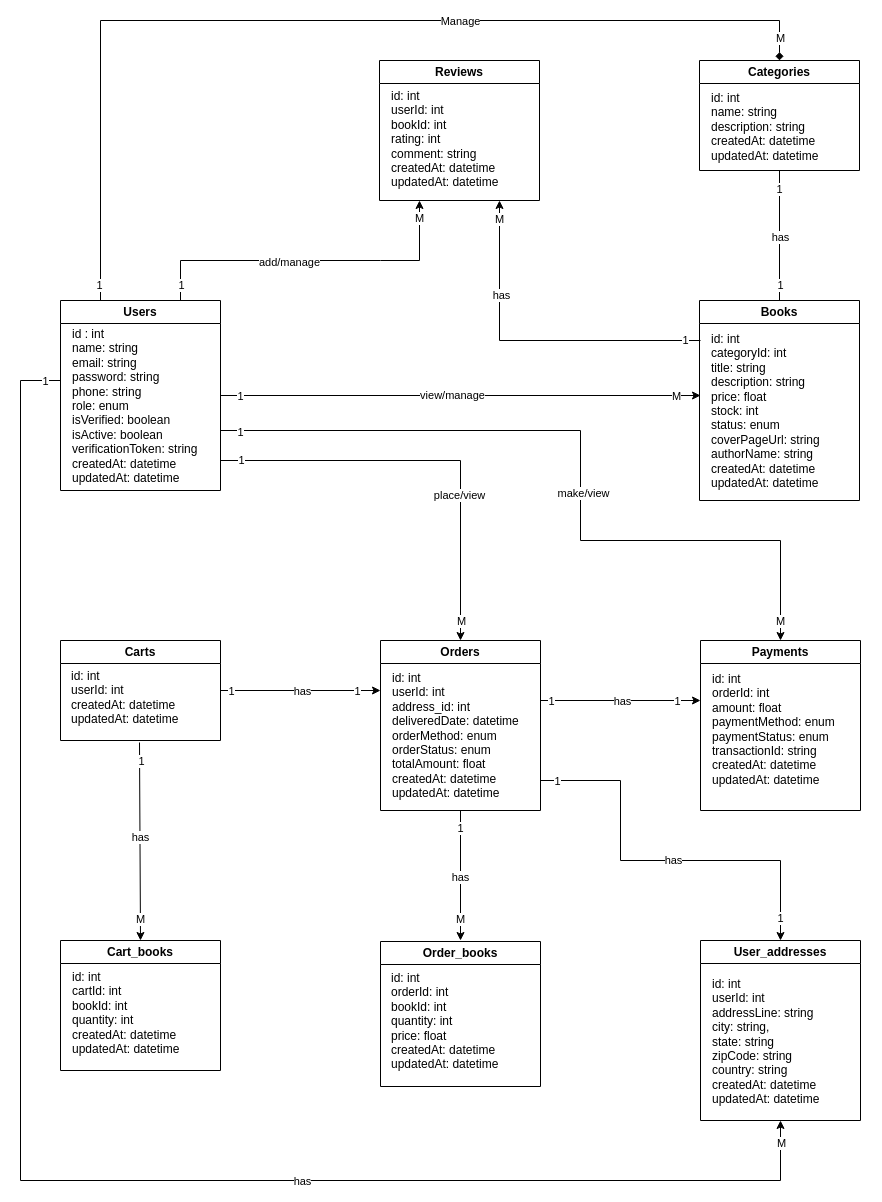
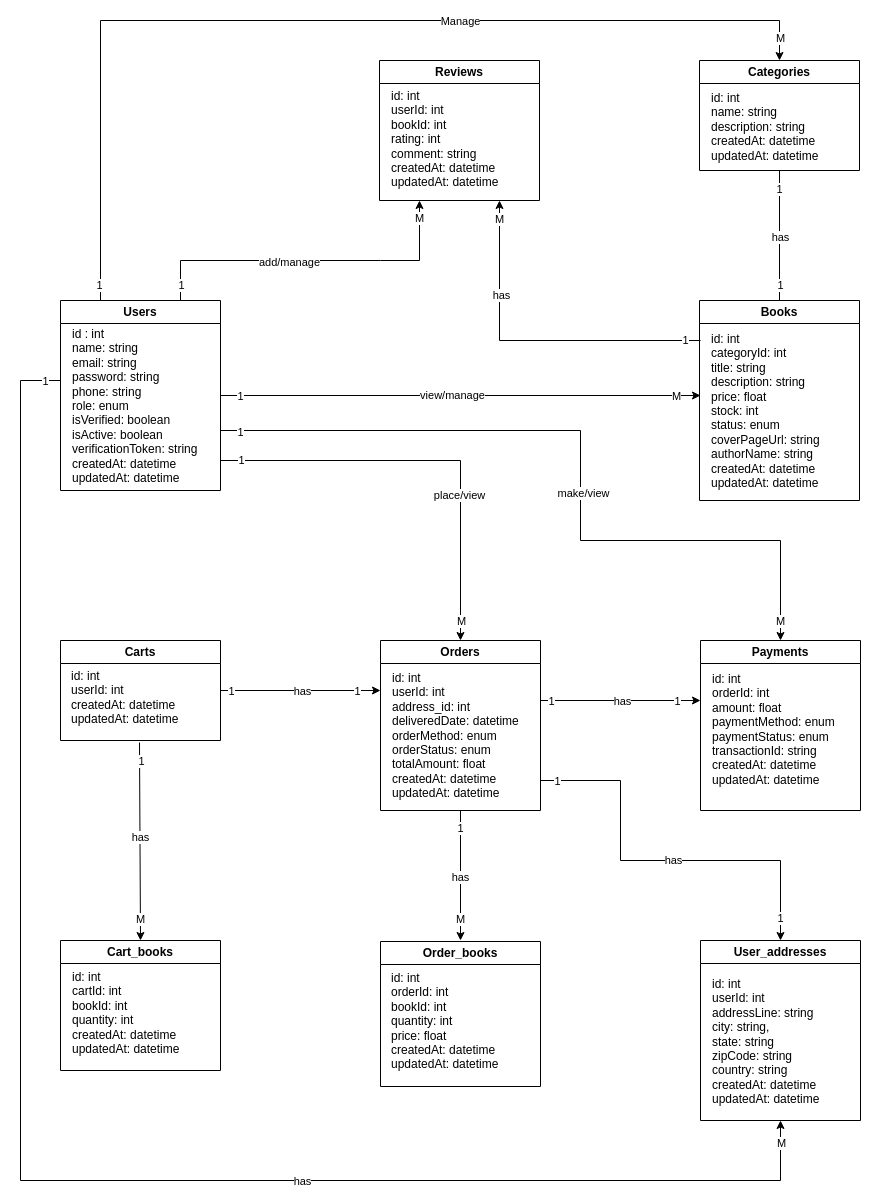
  <mxCell id="0" />
  <mxCell id="1" parent="0" />
  <mxCell id="2" value="Categories" style="swimlane;whiteSpace=wrap;html=1;" parent="1" vertex="1"><mxGeometry x="699" y="60" width="160" height="110" as="geometry" /></mxCell>
  <mxCell id="3" value="id: int&lt;br&gt;    name: string&lt;br&gt;description: string&lt;br&gt;createdAt: datetime&lt;br style=&quot;border-color: var(--border-color);&quot;&gt;updatedAt: datetime" style="text;whiteSpace=wrap;html=1;" parent="2" vertex="1"><mxGeometry x="10" y="24" width="130" height="66" as="geometry" /></mxCell>
  <mxCell id="4" value="Cart_books" style="swimlane;whiteSpace=wrap;html=1;" parent="1" vertex="1"><mxGeometry x="60" y="940" width="160" height="130" as="geometry" /></mxCell>
  <mxCell id="5" value="id: int&amp;nbsp;&lt;br&gt;    cartId: int&amp;nbsp;&lt;br&gt;    bookId: int&lt;br&gt;    quantity: int&lt;br&gt;createdAt: datetime&lt;br style=&quot;border-color: var(--border-color);&quot;&gt;updatedAt: datetime" style="text;whiteSpace=wrap;html=1;" parent="4" vertex="1"><mxGeometry x="10" y="23" width="120" height="97" as="geometry" /></mxCell>
  <mxCell id="6" value="Users" style="swimlane;whiteSpace=wrap;html=1;" parent="1" vertex="1"><mxGeometry x="60" width="160" height="190" as="geometry" y="300" /></mxCell>
  <mxCell id="7" value="id : int&amp;nbsp;&lt;br&gt;name: string&lt;br&gt;email: string&lt;br&gt;password: string&lt;br&gt;phone: string&lt;br&gt;role: enum&lt;br&gt;isVerified: boolean&lt;br&gt;isActive: boolean&lt;br&gt;verificationToken: string&lt;br&gt;createdAt: datetime&lt;br&gt;updatedAt: datetime" style="text;whiteSpace=wrap;html=1;" parent="6" vertex="1"><mxGeometry x="10" y="20" width="130" height="160" as="geometry" /></mxCell>
  <mxCell id="8" value="Carts" style="swimlane;whiteSpace=wrap;html=1;" parent="1" vertex="1"><mxGeometry x="60" y="640" width="160" height="100" as="geometry" /></mxCell>
  <mxCell id="9" value="id: int&lt;br&gt;userId: int&lt;br&gt;createdAt: datetime&lt;br&gt;updatedAt: datetime" style="text;whiteSpace=wrap;html=1;" parent="8" vertex="1"><mxGeometry x="9" y="22" width="140" height="80" as="geometry" /></mxCell>
  <mxCell id="10" value="Order_books" style="swimlane;whiteSpace=wrap;html=1;" parent="1" vertex="1"><mxGeometry x="380" y="941" width="160" height="145" as="geometry" /></mxCell>
  <mxCell id="11" value="id: int&lt;br&gt;    orderId: int&lt;br&gt;    bookId: int&lt;br&gt;    quantity: int&lt;br&gt;    price: float&lt;br&gt;createdAt: datetime&lt;br style=&quot;border-color: var(--border-color);&quot;&gt;updatedAt: datetime" style="text;whiteSpace=wrap;html=1;" parent="10" vertex="1"><mxGeometry x="9" y="23" width="121" height="117" as="geometry" /></mxCell>
  <mxCell id="12" value="Reviews" style="swimlane;whiteSpace=wrap;html=1;" parent="1" vertex="1"><mxGeometry x="379" y="60" width="160" height="140" as="geometry" /></mxCell>
  <mxCell id="13" value="id: int&lt;br&gt;    userId: int&amp;nbsp;&lt;br&gt;    bookId: int&lt;br&gt;    rating: int&lt;br&gt;    comment: string&lt;br&gt;createdAt: datetime&lt;br style=&quot;border-color: var(--border-color);&quot;&gt;updatedAt: datetime" style="text;whiteSpace=wrap;html=1;" parent="12" vertex="1"><mxGeometry x="10" y="22" width="120" height="108" as="geometry" /></mxCell>
  <mxCell id="14" value="User_addresses" style="swimlane;whiteSpace=wrap;html=1;startSize=23;" parent="1" vertex="1"><mxGeometry x="700" y="940" width="160" height="180" as="geometry" /></mxCell>
  <mxCell id="15" value="id: int&amp;nbsp;&lt;br&gt;    userId: int&lt;br&gt;    addressLine: string&lt;br&gt;    city: string,&lt;br&gt;    state: string&lt;br&gt;    zipCode: string&lt;br&gt;    country: string&lt;br&gt;createdAt: datetime&lt;br style=&quot;border-color: var(--border-color);&quot;&gt;updatedAt: datetime" style="text;whiteSpace=wrap;html=1;" parent="14" vertex="1"><mxGeometry x="10" y="30" width="140" height="140" as="geometry" /></mxCell>
  <mxCell id="16" value="Payments" style="swimlane;whiteSpace=wrap;html=1;" parent="1" vertex="1"><mxGeometry x="700" y="640" width="160" height="170" as="geometry" /></mxCell>
  <mxCell id="17" value="id: int&lt;br&gt;    orderId: int&lt;br&gt;    amount: float&lt;br&gt;    paymentMethod: enum&lt;br&gt;    paymentStatus: enum&lt;br&gt;    transactionId: string&lt;br&gt;createdAt: datetime&lt;br style=&quot;border-color: var(--border-color);&quot;&gt;updatedAt: datetime" style="text;whiteSpace=wrap;html=1;" parent="16" vertex="1"><mxGeometry x="10" y="25" width="140" height="135" as="geometry" /></mxCell>
  <mxCell id="18" value="Books" style="swimlane;whiteSpace=wrap;html=1;" parent="1" vertex="1"><mxGeometry x="699" width="160" height="200" as="geometry" y="300" /></mxCell>
  <mxCell id="19" value="id: int&lt;br&gt;categoryId: int&lt;br&gt;    title: string&lt;br&gt;    description: string&lt;br&gt;    price: float&lt;br&gt;    stock: int&lt;br&gt;status: enum&lt;br&gt;coverPageUrl: string&lt;br&gt;    authorName: string&lt;br&gt;createdAt: datetime&lt;br style=&quot;border-color: var(--border-color);&quot;&gt;updatedAt: datetime" style="text;whiteSpace=wrap;html=1;" parent="18" vertex="1"><mxGeometry x="10" y="25" width="120" height="155" as="geometry" /></mxCell>
  <mxCell id="20" value="" style="endArrow=classic;html=1;rounded=0;entryX=0.5;entryY=0;entryDx=0;entryDy=0;" parent="18" target="16" edge="1"><mxGeometry width="50" height="50" relative="1" as="geometry"><mxPoint x="-479" y="130" as="sourcePoint" /><mxPoint x="291" y="410" as="targetPoint" /><Array as="points"><mxPoint x="-119" y="130" /><mxPoint x="-119" y="240" /><mxPoint x="81" y="240" /></Array></mxGeometry></mxCell>
  <mxCell id="21" value="1" style="edgeLabel;html=1;align=center;verticalAlign=middle;resizable=0;points=[];" parent="20" vertex="1" connectable="0"><mxGeometry x="-0.975" y="-1" relative="1" as="geometry"><mxPoint x="9" as="offset" /></mxGeometry></mxCell>
  <mxCell id="22" value="make/view" style="edgeLabel;html=1;align=center;verticalAlign=middle;resizable=0;points=[];" parent="20" vertex="1" connectable="0"><mxGeometry x="0.225" y="-2" relative="1" as="geometry"><mxPoint y="-50" as="offset" /></mxGeometry></mxCell>
  <mxCell id="23" value="M" style="edgeLabel;html=1;align=center;verticalAlign=middle;resizable=0;points=[];" parent="20" vertex="1" connectable="0"><mxGeometry x="0.973" y="-1" relative="1" as="geometry"><mxPoint y="-10" as="offset" /></mxGeometry></mxCell>
  <mxCell id="24" value="Orders" style="swimlane;whiteSpace=wrap;html=1;" parent="1" vertex="1"><mxGeometry x="380" y="640" width="160" height="170" as="geometry" /></mxCell>
  <mxCell id="25" value="id: int&lt;br&gt;    userId: int&lt;br&gt;    address_id: int&lt;br&gt;deliveredDate: datetime&lt;br&gt;    orderMethod: enum&lt;br&gt;    orderStatus: enum&lt;br&gt;    totalAmount: float&lt;br&gt;createdAt: datetime&lt;br style=&quot;border-color: var(--border-color);&quot;&gt;updatedAt: datetime" style="text;whiteSpace=wrap;html=1;" parent="24" vertex="1"><mxGeometry x="10" y="24" width="130" height="136" as="geometry" /></mxCell>
  <mxCell id="26" value="" style="endArrow=classic;html=1;rounded=0;exitX=0.5;exitY=1;exitDx=0;exitDy=0;entryX=0.5;entryY=0;entryDx=0;entryDy=0;" parent="1" source="9" target="4" edge="1"><mxGeometry width="50" height="50" relative="1" as="geometry"><mxPoint x="139" y="750" as="sourcePoint" /><mxPoint x="139" y="990" as="targetPoint" /></mxGeometry></mxCell>
  <mxCell id="27" value="1" style="edgeLabel;html=1;align=center;verticalAlign=middle;resizable=0;points=[];" parent="26" vertex="1" connectable="0"><mxGeometry x="-0.812" y="1" relative="1" as="geometry"><mxPoint as="offset" /></mxGeometry></mxCell>
  <mxCell id="28" value="has" style="edgeLabel;html=1;align=center;verticalAlign=middle;resizable=0;points=[];" parent="26" vertex="1" connectable="0"><mxGeometry x="-0.044" relative="1" as="geometry"><mxPoint as="offset" /></mxGeometry></mxCell>
  <mxCell id="29" value="M" style="edgeLabel;html=1;align=center;verticalAlign=middle;resizable=0;points=[];" parent="26" vertex="1" connectable="0"><mxGeometry x="0.789" relative="1" as="geometry"><mxPoint as="offset" /></mxGeometry></mxCell>
  <mxCell id="30" value="" style="endArrow=classic;html=1;rounded=0;exitX=0.75;exitY=0;exitDx=0;exitDy=0;entryX=0.25;entryY=1;entryDx=0;entryDy=0;" parent="1" source="6" target="12" edge="1"><mxGeometry width="50" height="50" relative="1" as="geometry"><mxPoint x="100" y="379" as="sourcePoint" /><mxPoint x="640" y="140" as="targetPoint" /><Array as="points"><mxPoint x="180" y="260" /><mxPoint x="380" y="260" /><mxPoint x="419" y="260" /></Array></mxGeometry></mxCell>
  <mxCell id="31" value="1" style="edgeLabel;html=1;align=center;verticalAlign=middle;resizable=0;points=[];" parent="30" vertex="1" connectable="0"><mxGeometry x="-0.948" relative="1" as="geometry"><mxPoint y="-7" as="offset" /></mxGeometry></mxCell>
  <mxCell id="32" value="add/manage" style="edgeLabel;html=1;align=center;verticalAlign=middle;resizable=0;points=[];" parent="30" vertex="1" connectable="0"><mxGeometry x="-0.128" y="-1" relative="1" as="geometry"><mxPoint as="offset" /></mxGeometry></mxCell>
  <mxCell id="33" value="M" style="edgeLabel;html=1;align=center;verticalAlign=middle;resizable=0;points=[];" parent="30" vertex="1" connectable="0"><mxGeometry x="0.945" y="2" relative="1" as="geometry"><mxPoint x="1" y="8" as="offset" /></mxGeometry></mxCell>
  <mxCell id="34" value="" style="endArrow=classic;html=1;rounded=0;exitX=1;exitY=0.5;exitDx=0;exitDy=0;" parent="1" source="6" edge="1"><mxGeometry width="50" height="50" relative="1" as="geometry"><mxPoint x="260" y="410" as="sourcePoint" /><mxPoint x="700" y="395" as="targetPoint" /></mxGeometry></mxCell>
  <mxCell id="35" value="1" style="edgeLabel;html=1;align=center;verticalAlign=middle;resizable=0;points=[];" parent="34" vertex="1" connectable="0"><mxGeometry x="-0.964" relative="1" as="geometry"><mxPoint x="10" as="offset" /></mxGeometry></mxCell>
  <mxCell id="36" value="view/manage" style="edgeLabel;html=1;align=center;verticalAlign=middle;resizable=0;points=[];" parent="34" vertex="1" connectable="0"><mxGeometry x="-0.494" y="1" relative="1" as="geometry"><mxPoint x="110" as="offset" /></mxGeometry></mxCell>
  <mxCell id="37" value="M" style="edgeLabel;html=1;align=center;verticalAlign=middle;resizable=0;points=[];" parent="34" vertex="1" connectable="0"><mxGeometry x="0.896" relative="1" as="geometry"><mxPoint as="offset" /></mxGeometry></mxCell>
  <mxCell id="38" value="" style="endArrow=classic;html=1;rounded=0;entryX=0.5;entryY=0;entryDx=0;entryDy=0;" parent="1" target="24" edge="1"><mxGeometry width="50" height="50" relative="1" as="geometry"><mxPoint x="220" y="460" as="sourcePoint" /><mxPoint x="699" y="769" as="targetPoint" /><Array as="points"><mxPoint x="460" y="460" /></Array></mxGeometry></mxCell>
  <mxCell id="39" value="1" style="edgeLabel;html=1;align=center;verticalAlign=middle;resizable=0;points=[];" parent="38" vertex="1" connectable="0"><mxGeometry x="-0.951" y="1" relative="1" as="geometry"><mxPoint x="10" as="offset" /></mxGeometry></mxCell>
  <mxCell id="40" value="place/view" style="edgeLabel;html=1;align=center;verticalAlign=middle;resizable=0;points=[];" parent="38" vertex="1" connectable="0"><mxGeometry x="0.303" y="-2" relative="1" as="geometry"><mxPoint as="offset" /></mxGeometry></mxCell>
  <mxCell id="41" value="M" style="edgeLabel;html=1;align=center;verticalAlign=middle;resizable=0;points=[];" parent="38" vertex="1" connectable="0"><mxGeometry x="0.95" relative="1" as="geometry"><mxPoint y="-10" as="offset" /></mxGeometry></mxCell>
  <mxCell id="42" value="" style="endArrow=classic;html=1;rounded=0;entryX=0.75;entryY=1;entryDx=0;entryDy=0;" parent="1" target="12" edge="1"><mxGeometry width="50" height="50" relative="1" as="geometry"><mxPoint x="700" y="340" as="sourcePoint" /><mxPoint x="510" y="210" as="targetPoint" /><Array as="points"><mxPoint x="499" y="340" /></Array></mxGeometry></mxCell>
  <mxCell id="43" value="M" style="edgeLabel;html=1;align=center;verticalAlign=middle;resizable=0;points=[];" parent="42" vertex="1" connectable="0"><mxGeometry x="0.939" y="1" relative="1" as="geometry"><mxPoint y="8" as="offset" /></mxGeometry></mxCell>
  <mxCell id="44" value="1" style="edgeLabel;html=1;align=center;verticalAlign=middle;resizable=0;points=[];" parent="42" vertex="1" connectable="0"><mxGeometry x="-0.929" y="-3" relative="1" as="geometry"><mxPoint x="-4" y="2" as="offset" /></mxGeometry></mxCell>
  <mxCell id="45" value="has" style="edgeLabel;html=1;align=center;verticalAlign=middle;resizable=0;points=[];" parent="42" vertex="1" connectable="0"><mxGeometry x="0.448" y="-1" relative="1" as="geometry"><mxPoint as="offset" /></mxGeometry></mxCell>
  <mxCell id="46" value="" style="endArrow=none;html=1;rounded=0;entryX=0.5;entryY=1;entryDx=0;entryDy=0;exitX=0.5;exitY=0;exitDx=0;exitDy=0;" parent="1" source="18" target="2" edge="1"><mxGeometry width="50" height="50" relative="1" as="geometry"><mxPoint x="650" y="180" as="sourcePoint" /><mxPoint x="650" y="330" as="targetPoint" /></mxGeometry></mxCell>
  <mxCell id="47" value="1" style="edgeLabel;html=1;align=center;verticalAlign=middle;resizable=0;points=[];" parent="46" vertex="1" connectable="0"><mxGeometry x="-0.912" y="-1" relative="1" as="geometry"><mxPoint x="-1" y="-10" as="offset" /></mxGeometry></mxCell>
  <mxCell id="48" value="has" style="edgeLabel;html=1;align=center;verticalAlign=middle;resizable=0;points=[];" parent="46" vertex="1" connectable="0"><mxGeometry x="0.142" relative="1" as="geometry"><mxPoint y="10" as="offset" /></mxGeometry></mxCell>
  <mxCell id="49" value="1" style="edgeLabel;html=1;align=center;verticalAlign=middle;resizable=0;points=[];" parent="46" vertex="1" connectable="0"><mxGeometry x="0.867" y="1" relative="1" as="geometry"><mxPoint y="9" as="offset" /></mxGeometry></mxCell>
- <mxCell id="50" value="" style="endArrow=diamond;html=1;rounded=0;exitX=0.25;exitY=0;exitDx=0;exitDy=0;entryX=0.5;entryY=0;entryDx=0;entryDy=0;" parent="1" source="6" target="2" edge="1"><mxGeometry width="50" height="50" relative="1" as="geometry"><mxPoint x="120" as="sourcePoint" y="300" /><mxPoint x="1229" y="20" as="targetPoint" /><Array as="points"><mxPoint x="100" y="20" /><mxPoint x="779" y="20" /></Array></mxGeometry></mxCell>
+ <mxCell id="50" value="" style="endArrow=classic;html=1;rounded=0;exitX=0.25;exitY=0;exitDx=0;exitDy=0;entryX=0.5;entryY=0;entryDx=0;entryDy=0;" parent="1" source="6" target="2" edge="1"><mxGeometry width="50" height="50" relative="1" as="geometry"><mxPoint x="120" as="sourcePoint" y="300" /><mxPoint x="1229" y="20" as="targetPoint" /><Array as="points"><mxPoint x="100" y="20" /><mxPoint x="779" y="20" /></Array></mxGeometry></mxCell>
  <mxCell id="51" value="1" style="edgeLabel;html=1;align=center;verticalAlign=middle;resizable=0;points=[];" parent="50" vertex="1" connectable="0"><mxGeometry x="-0.974" y="-1" relative="1" as="geometry"><mxPoint x="-2" y="-3" as="offset" /></mxGeometry></mxCell>
  <mxCell id="52" value="M" style="edgeLabel;html=1;align=center;verticalAlign=middle;resizable=0;points=[];" parent="50" vertex="1" connectable="0"><mxGeometry x="0.974" y="1" relative="1" as="geometry"><mxPoint x="-1" y="-10" as="offset" /></mxGeometry></mxCell>
  <mxCell id="53" value="Manage" style="edgeLabel;html=1;align=center;verticalAlign=middle;resizable=0;points=[];" parent="50" vertex="1" connectable="0"><mxGeometry x="0.171" relative="1" as="geometry"><mxPoint x="54" as="offset" /></mxGeometry></mxCell>
  <mxCell id="54" value="" style="endArrow=classic;html=1;rounded=0;exitX=1;exitY=0.5;exitDx=0;exitDy=0;" parent="1" source="8" edge="1"><mxGeometry width="50" height="50" relative="1" as="geometry"><mxPoint x="150" y="500" as="sourcePoint" /><mxPoint x="380" y="690" as="targetPoint" /></mxGeometry></mxCell>
  <mxCell id="55" value="has" style="edgeLabel;html=1;align=center;verticalAlign=middle;resizable=0;points=[];" parent="54" vertex="1" connectable="0"><mxGeometry x="0.142" relative="1" as="geometry"><mxPoint x="-10" as="offset" /></mxGeometry></mxCell>
  <mxCell id="56" value="1" style="edgeLabel;html=1;align=center;verticalAlign=middle;resizable=0;points=[];" parent="54" vertex="1" connectable="0"><mxGeometry x="-0.893" y="1" relative="1" as="geometry"><mxPoint x="1" y="1" as="offset" /></mxGeometry></mxCell>
  <mxCell id="57" value="1" style="edgeLabel;html=1;align=center;verticalAlign=middle;resizable=0;points=[];" parent="54" vertex="1" connectable="0"><mxGeometry x="0.643" y="-1" relative="1" as="geometry"><mxPoint x="5" y="-1" as="offset" /></mxGeometry></mxCell>
  <mxCell id="58" value="" style="endArrow=classic;html=1;rounded=0;exitX=0.5;exitY=1;exitDx=0;exitDy=0;" parent="1" source="24" edge="1"><mxGeometry width="50" height="50" relative="1" as="geometry"><mxPoint x="470" y="800" as="sourcePoint" /><mxPoint x="460" y="940" as="targetPoint" /></mxGeometry></mxCell>
  <mxCell id="59" value="1" style="edgeLabel;html=1;align=center;verticalAlign=middle;resizable=0;points=[];" parent="58" vertex="1" connectable="0"><mxGeometry x="-0.897" relative="1" as="geometry"><mxPoint x="-1" y="10" as="offset" /></mxGeometry></mxCell>
  <mxCell id="60" value="has" style="edgeLabel;html=1;align=center;verticalAlign=middle;resizable=0;points=[];" parent="58" vertex="1" connectable="0"><mxGeometry x="0.107" y="-1" relative="1" as="geometry"><mxPoint y="-6" as="offset" /></mxGeometry></mxCell>
  <mxCell id="61" value="M" style="edgeLabel;html=1;align=center;verticalAlign=middle;resizable=0;points=[];" parent="58" vertex="1" connectable="0"><mxGeometry x="0.827" relative="1" as="geometry"><mxPoint x="-1" y="-11" as="offset" /></mxGeometry></mxCell>
  <mxCell id="62" value="" style="endArrow=classic;html=1;rounded=0;" parent="1" edge="1"><mxGeometry width="50" height="50" relative="1" as="geometry"><mxPoint x="540" y="700" as="sourcePoint" /><mxPoint x="700" y="700" as="targetPoint" /></mxGeometry></mxCell>
  <mxCell id="63" value="has" style="edgeLabel;html=1;align=center;verticalAlign=middle;resizable=0;points=[];" parent="62" vertex="1" connectable="0"><mxGeometry x="0.142" relative="1" as="geometry"><mxPoint x="-10" as="offset" /></mxGeometry></mxCell>
  <mxCell id="64" value="1" style="edgeLabel;html=1;align=center;verticalAlign=middle;resizable=0;points=[];" parent="62" vertex="1" connectable="0"><mxGeometry x="-0.893" y="1" relative="1" as="geometry"><mxPoint x="1" y="1" as="offset" /></mxGeometry></mxCell>
  <mxCell id="65" value="1" style="edgeLabel;html=1;align=center;verticalAlign=middle;resizable=0;points=[];" parent="62" vertex="1" connectable="0"><mxGeometry x="0.643" y="-1" relative="1" as="geometry"><mxPoint x="5" y="-1" as="offset" /></mxGeometry></mxCell>
  <mxCell id="66" value="" style="endArrow=classic;html=1;rounded=0;entryX=0.5;entryY=0;entryDx=0;entryDy=0;" parent="1" target="14" edge="1"><mxGeometry width="50" height="50" relative="1" as="geometry"><mxPoint x="540" y="780" as="sourcePoint" /><mxPoint x="967" y="1038" as="targetPoint" /><Array as="points"><mxPoint x="620" y="780" /><mxPoint x="620" y="860" /><mxPoint x="780" y="860" /></Array></mxGeometry></mxCell>
  <mxCell id="67" value="1" style="edgeLabel;html=1;align=center;verticalAlign=middle;resizable=0;points=[];" parent="66" vertex="1" connectable="0"><mxGeometry x="-0.918" y="1" relative="1" as="geometry"><mxPoint y="1" as="offset" /></mxGeometry></mxCell>
  <mxCell id="68" value="1" style="edgeLabel;html=1;align=center;verticalAlign=middle;resizable=0;points=[];" parent="66" vertex="1" connectable="0"><mxGeometry x="0.935" relative="1" as="geometry"><mxPoint x="-1" y="-10" as="offset" /></mxGeometry></mxCell>
  <mxCell id="69" value="has" style="edgeLabel;html=1;align=center;verticalAlign=middle;resizable=0;points=[];" parent="66" vertex="1" connectable="0"><mxGeometry x="0.112" y="2" relative="1" as="geometry"><mxPoint x="-10" y="1" as="offset" /></mxGeometry></mxCell>
  <mxCell id="70" value="" style="endArrow=classic;html=1;rounded=0;entryX=0.5;entryY=1;entryDx=0;entryDy=0;" parent="1" target="14" edge="1"><mxGeometry width="50" height="50" relative="1" as="geometry"><mxPoint x="60" y="380" as="sourcePoint" /><mxPoint x="890" y="1110" as="targetPoint" /><Array as="points"><mxPoint x="20" y="380" /><mxPoint x="20" y="1180" /><mxPoint x="780" y="1180" /></Array></mxGeometry></mxCell>
  <mxCell id="71" value="M" style="edgeLabel;html=1;align=center;verticalAlign=middle;resizable=0;points=[];" parent="70" vertex="1" connectable="0"><mxGeometry x="0.98" relative="1" as="geometry"><mxPoint y="5" as="offset" /></mxGeometry></mxCell>
  <mxCell id="72" value="has" style="edgeLabel;html=1;align=center;verticalAlign=middle;resizable=0;points=[];" parent="70" vertex="1" connectable="0"><mxGeometry x="0.308" y="-1" relative="1" as="geometry"><mxPoint x="35" y="-1" as="offset" /></mxGeometry></mxCell>
  <mxCell id="73" value="1" style="edgeLabel;html=1;align=center;verticalAlign=middle;resizable=0;points=[];" parent="70" vertex="1" connectable="0"><mxGeometry x="-0.981" relative="1" as="geometry"><mxPoint as="offset" /></mxGeometry></mxCell>
